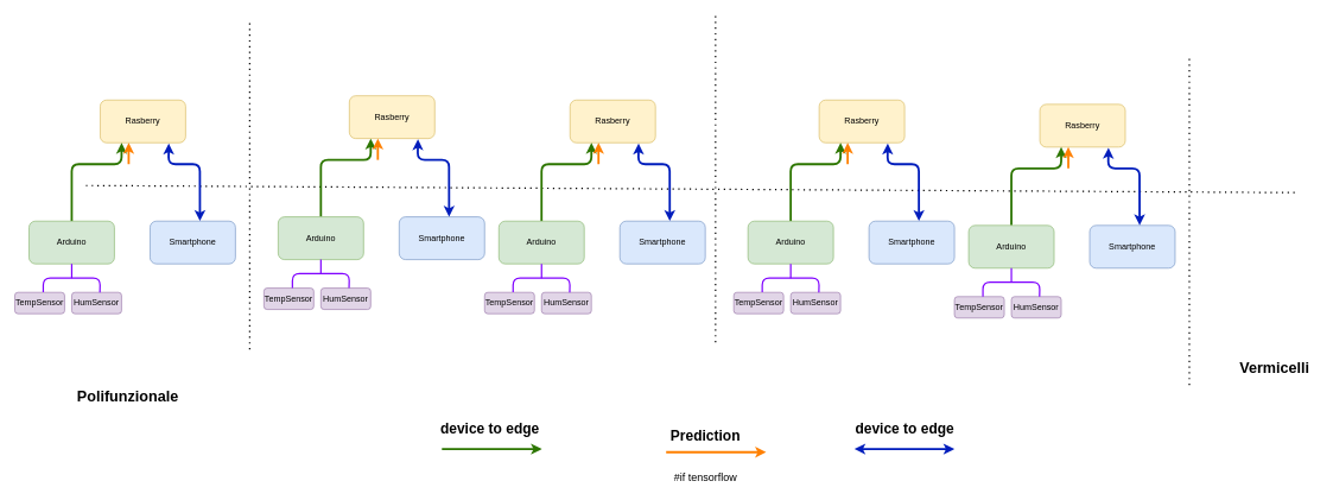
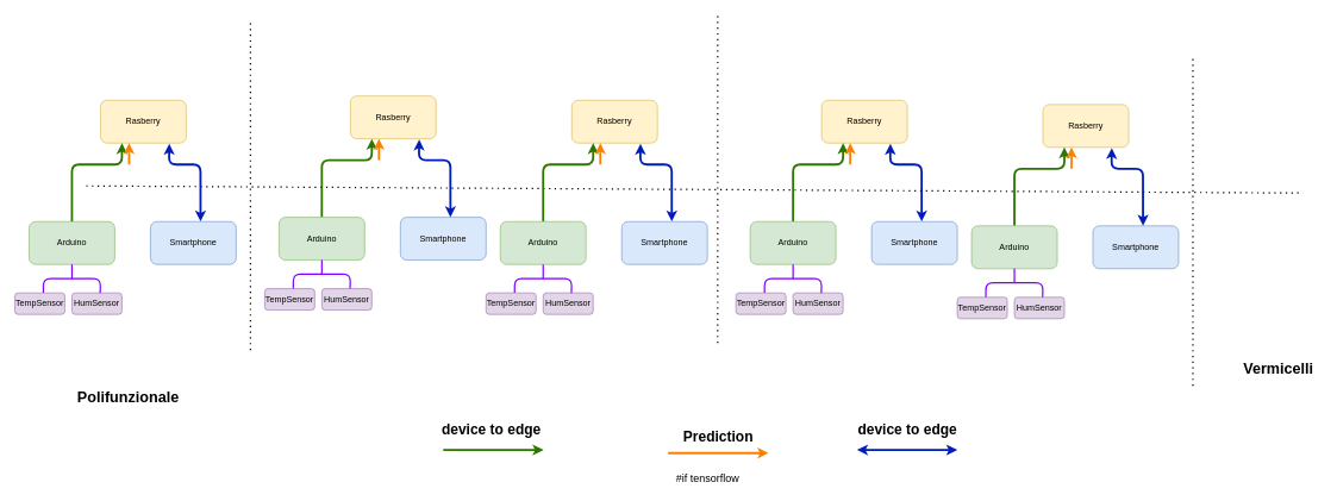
  <mxCell id="0" />
  <mxCell id="1" parent="0" />
  <mxCell id="2" value="" style="endArrow=none;dashed=1;html=1;dashPattern=1 3;strokeWidth=2;" parent="1" edge="1"><mxGeometry width="50" height="50" relative="1" as="geometry"><mxPoint x="119.999" y="260" as="sourcePoint" /><mxPoint x="1820" y="270" as="targetPoint" /></mxGeometry></mxCell>
  <mxCell id="3" value="" style="endArrow=none;dashed=1;html=1;dashPattern=1 3;strokeWidth=2;" parent="1" edge="1"><mxGeometry width="50" height="50" relative="1" as="geometry"><mxPoint x="1004.41" y="480" as="sourcePoint" /><mxPoint x="1004.41" y="20" as="targetPoint" /></mxGeometry></mxCell>
  <mxCell id="4" value="&lt;b&gt;&lt;font style=&quot;font-size: 21px&quot;&gt;Vermicelli&lt;/font&gt;&lt;/b&gt;" style="text;html=1;strokeColor=none;fillColor=none;align=center;verticalAlign=middle;whiteSpace=wrap;rounded=0;" parent="1" vertex="1"><mxGeometry x="1730" y="505" width="120" height="20" as="geometry" /></mxCell>
  <mxCell id="5" value="Rasberry" style="rounded=1;whiteSpace=wrap;html=1;fillColor=#fff2cc;strokeColor=#d6b656;" parent="1" vertex="1"><mxGeometry x="140" y="140" width="120" height="60" as="geometry" /></mxCell>
  <mxCell id="6" value="" style="endArrow=classic;html=1;strokeColor=#2D7600;strokeWidth=3;exitX=0.5;exitY=0;exitDx=0;exitDy=0;fillColor=#60a917;" parent="1" source="7" edge="1"><mxGeometry width="50" height="50" relative="1" as="geometry"><mxPoint x="100" y="289" as="sourcePoint" /><mxPoint x="170" y="200" as="targetPoint" /><Array as="points"><mxPoint x="100" y="230" /><mxPoint x="170" y="230" /></Array></mxGeometry></mxCell>
  <mxCell id="7" value="Arduino" style="rounded=1;whiteSpace=wrap;html=1;fillColor=#d5e8d4;strokeColor=#82b366;" parent="1" vertex="1"><mxGeometry x="40" y="310" width="120" height="60" as="geometry" /></mxCell>
  <mxCell id="8" value="Smartphone" style="rounded=1;whiteSpace=wrap;html=1;fillColor=#dae8fc;strokeColor=#6c8ebf;" parent="1" vertex="1"><mxGeometry x="210" y="310" width="120" height="60" as="geometry" /></mxCell>
  <mxCell id="9" value="&lt;b&gt;&lt;font style=&quot;font-size: 21px&quot;&gt;Polifunzionale&lt;/font&gt;&lt;/b&gt;" style="text;html=1;strokeColor=none;fillColor=none;align=center;verticalAlign=middle;whiteSpace=wrap;rounded=0;" parent="1" vertex="1"><mxGeometry x="159" y="545" width="40" height="20" as="geometry" /></mxCell>
  <mxCell id="10" value="" style="endArrow=classic;startArrow=classic;html=1;strokeWidth=3;exitX=0.587;exitY=-0.003;exitDx=0;exitDy=0;exitPerimeter=0;entryX=0.803;entryY=1.017;entryDx=0;entryDy=0;strokeColor=#001DBC;fillColor=#0050ef;entryPerimeter=0;" parent="1" target="5" edge="1"><mxGeometry width="50" height="50" relative="1" as="geometry"><mxPoint x="280.12" y="309.82" as="sourcePoint" /><mxPoint x="280" y="-110" as="targetPoint" /><Array as="points"><mxPoint x="280" y="230" /><mxPoint x="236" y="230" /></Array></mxGeometry></mxCell>
  <mxCell id="11" value="" style="endArrow=none;dashed=1;html=1;dashPattern=1 3;strokeWidth=2;" parent="1" edge="1"><mxGeometry width="50" height="50" relative="1" as="geometry"><mxPoint x="350" y="490" as="sourcePoint" /><mxPoint x="350" y="30" as="targetPoint" /></mxGeometry></mxCell>
  <mxCell id="12" value="" style="endArrow=classic;html=1;strokeWidth=3;entryX=0.5;entryY=1;entryDx=0;entryDy=0;fillColor=#60a917;strokeColor=#FF8000;" parent="1" edge="1"><mxGeometry width="50" height="50" relative="1" as="geometry"><mxPoint x="180" y="230" as="sourcePoint" /><mxPoint x="180" y="200" as="targetPoint" /></mxGeometry></mxCell>
  <mxCell id="13" value="TempSensor" style="rounded=1;whiteSpace=wrap;html=1;fillColor=#e1d5e7;strokeColor=#9673a6;" parent="1" vertex="1"><mxGeometry x="20" y="410" width="70" height="30" as="geometry" /></mxCell>
  <mxCell id="14" value="HumSensor" style="rounded=1;whiteSpace=wrap;html=1;fillColor=#e1d5e7;strokeColor=#9673a6;" parent="1" vertex="1"><mxGeometry x="100" y="410" width="70" height="30" as="geometry" /></mxCell>
  <mxCell id="15" value="" style="endArrow=none;html=1;strokeWidth=2;fillColor=#6a00ff;strokeColor=#7F00FF;entryX=0.422;entryY=0.008;entryDx=0;entryDy=0;entryPerimeter=0;" parent="1" edge="1"><mxGeometry width="50" height="50" relative="1" as="geometry"><mxPoint x="60" y="409.76" as="sourcePoint" /><mxPoint x="139.54" y="410" as="targetPoint" /><Array as="points"><mxPoint x="60" y="389.76" /><mxPoint x="140" y="389.76" /></Array></mxGeometry></mxCell>
  <mxCell id="16" value="" style="endArrow=none;html=1;strokeColor=#7F00FF;strokeWidth=2;" parent="1" edge="1"><mxGeometry width="50" height="50" relative="1" as="geometry"><mxPoint x="100" y="390" as="sourcePoint" /><mxPoint x="100" y="370" as="targetPoint" /></mxGeometry></mxCell>
  <mxCell id="17" value="&lt;b&gt;&lt;font style=&quot;font-size: 20px&quot;&gt;device to edge&amp;nbsp;&lt;/font&gt;&lt;/b&gt;" style="text;html=1;align=center;verticalAlign=middle;resizable=0;points=[];autosize=1;strokeColor=none;" parent="1" vertex="1"><mxGeometry x="610" y="590" width="160" height="20" as="geometry" /></mxCell>
  <mxCell id="18" value="" style="endArrow=classic;html=1;strokeColor=#2D7600;strokeWidth=3;exitX=0.5;exitY=0;exitDx=0;exitDy=0;fillColor=#60a917;startArrow=none;startFill=0;" parent="1" edge="1"><mxGeometry width="50" height="50" relative="1" as="geometry"><mxPoint x="620" y="630" as="sourcePoint" /><mxPoint x="760.5" y="630" as="targetPoint" /></mxGeometry></mxCell>
- <mxCell id="19" value="&lt;b style=&quot;font-size: 20px&quot;&gt;Prediction&lt;br&gt;&lt;/b&gt;" style="text;html=1;align=center;verticalAlign=middle;resizable=0;points=[];autosize=1;strokeColor=none;" parent="1" vertex="1"><mxGeometry x="935" y="600" width="110" height="20" as="geometry" /></mxCell>
+ <mxCell id="19" value="&lt;b style=&quot;font-size: 20px&quot;&gt;Prediction&lt;br&gt;&lt;/b&gt;" style="text;html=1;align=center;verticalAlign=middle;resizable=0;points=[];autosize=1;strokeColor=none;" parent="1" vertex="1"><mxGeometry x="950" y="600" width="110" height="20" as="geometry" /></mxCell>
  <mxCell id="20" value="" style="endArrow=classic;html=1;strokeWidth=3;exitX=0.5;exitY=0;exitDx=0;exitDy=0;fillColor=#60a917;strokeColor=#FF8000;" parent="1" edge="1"><mxGeometry width="50" height="50" relative="1" as="geometry"><mxPoint x="935" y="634.41" as="sourcePoint" /><mxPoint x="1075.5" y="634.41" as="targetPoint" /></mxGeometry></mxCell>
  <mxCell id="21" value="&lt;b&gt;&lt;font style=&quot;font-size: 20px&quot;&gt;device to edge&lt;/font&gt;&lt;/b&gt;" style="text;html=1;align=center;verticalAlign=middle;resizable=0;points=[];autosize=1;strokeColor=none;" parent="1" vertex="1"><mxGeometry x="1194.5" y="590" width="150" height="20" as="geometry" /></mxCell>
  <mxCell id="22" value="" style="endArrow=classic;html=1;strokeColor=#001DBC;strokeWidth=3;exitX=0.5;exitY=0;exitDx=0;exitDy=0;fillColor=#0050ef;startArrow=classic;startFill=1;" parent="1" edge="1"><mxGeometry width="50" height="50" relative="1" as="geometry"><mxPoint x="1199.5" y="630" as="sourcePoint" /><mxPoint x="1340" y="630" as="targetPoint" /></mxGeometry></mxCell>
  <mxCell id="23" value="&lt;font style=&quot;font-size: 15px&quot;&gt;#if tensorflow&lt;/font&gt;" style="text;html=1;align=center;verticalAlign=middle;resizable=0;points=[];autosize=1;strokeColor=none;" parent="1" vertex="1"><mxGeometry x="940" y="660" width="100" height="20" as="geometry" /></mxCell>
  <mxCell id="24" value="Rasberry" style="rounded=1;whiteSpace=wrap;html=1;fillColor=#fff2cc;strokeColor=#d6b656;" vertex="1" parent="1"><mxGeometry x="490" y="134" width="120" height="60" as="geometry" /></mxCell>
  <mxCell id="25" value="" style="endArrow=classic;html=1;strokeColor=#2D7600;strokeWidth=3;exitX=0.5;exitY=0;exitDx=0;exitDy=0;fillColor=#60a917;" edge="1" parent="1" source="26"><mxGeometry width="50" height="50" relative="1" as="geometry"><mxPoint x="450" y="283" as="sourcePoint" /><mxPoint x="520" y="194" as="targetPoint" /><Array as="points"><mxPoint x="450" y="224" /><mxPoint x="520" y="224" /></Array></mxGeometry></mxCell>
  <mxCell id="26" value="Arduino" style="rounded=1;whiteSpace=wrap;html=1;fillColor=#d5e8d4;strokeColor=#82b366;" vertex="1" parent="1"><mxGeometry x="390" y="304" width="120" height="60" as="geometry" /></mxCell>
  <mxCell id="27" value="Smartphone" style="rounded=1;whiteSpace=wrap;html=1;fillColor=#dae8fc;strokeColor=#6c8ebf;" vertex="1" parent="1"><mxGeometry x="560" y="304" width="120" height="60" as="geometry" /></mxCell>
  <mxCell id="28" value="" style="endArrow=classic;startArrow=classic;html=1;strokeWidth=3;exitX=0.587;exitY=-0.003;exitDx=0;exitDy=0;exitPerimeter=0;entryX=0.803;entryY=1.017;entryDx=0;entryDy=0;strokeColor=#001DBC;fillColor=#0050ef;entryPerimeter=0;" edge="1" parent="1" target="24"><mxGeometry width="50" height="50" relative="1" as="geometry"><mxPoint x="630.12" y="303.82" as="sourcePoint" /><mxPoint x="630" y="-116" as="targetPoint" /><Array as="points"><mxPoint x="630" y="224" /><mxPoint x="586" y="224" /></Array></mxGeometry></mxCell>
  <mxCell id="29" value="" style="endArrow=classic;html=1;strokeWidth=3;entryX=0.5;entryY=1;entryDx=0;entryDy=0;fillColor=#60a917;strokeColor=#FF8000;" edge="1" parent="1"><mxGeometry width="50" height="50" relative="1" as="geometry"><mxPoint x="530" y="224" as="sourcePoint" /><mxPoint x="530" y="194" as="targetPoint" /></mxGeometry></mxCell>
  <mxCell id="30" value="TempSensor" style="rounded=1;whiteSpace=wrap;html=1;fillColor=#e1d5e7;strokeColor=#9673a6;" vertex="1" parent="1"><mxGeometry x="370" y="404" width="70" height="30" as="geometry" /></mxCell>
  <mxCell id="31" value="HumSensor" style="rounded=1;whiteSpace=wrap;html=1;fillColor=#e1d5e7;strokeColor=#9673a6;" vertex="1" parent="1"><mxGeometry x="450" y="404" width="70" height="30" as="geometry" /></mxCell>
  <mxCell id="32" value="" style="endArrow=none;html=1;strokeWidth=2;fillColor=#6a00ff;strokeColor=#7F00FF;entryX=0.422;entryY=0.008;entryDx=0;entryDy=0;entryPerimeter=0;" edge="1" parent="1"><mxGeometry width="50" height="50" relative="1" as="geometry"><mxPoint x="410" y="403.76" as="sourcePoint" /><mxPoint x="489.54" y="404" as="targetPoint" /><Array as="points"><mxPoint x="410" y="383.76" /><mxPoint x="490" y="383.76" /></Array></mxGeometry></mxCell>
  <mxCell id="33" value="" style="endArrow=none;html=1;strokeColor=#7F00FF;strokeWidth=2;" edge="1" parent="1"><mxGeometry width="50" height="50" relative="1" as="geometry"><mxPoint x="450" y="384" as="sourcePoint" /><mxPoint x="450" y="364" as="targetPoint" /></mxGeometry></mxCell>
  <mxCell id="34" value="Rasberry" style="rounded=1;whiteSpace=wrap;html=1;fillColor=#fff2cc;strokeColor=#d6b656;" vertex="1" parent="1"><mxGeometry x="800" y="140" width="120" height="60" as="geometry" /></mxCell>
  <mxCell id="35" value="" style="endArrow=classic;html=1;strokeColor=#2D7600;strokeWidth=3;exitX=0.5;exitY=0;exitDx=0;exitDy=0;fillColor=#60a917;" edge="1" parent="1" source="36"><mxGeometry width="50" height="50" relative="1" as="geometry"><mxPoint x="760" y="289" as="sourcePoint" /><mxPoint x="830" y="200" as="targetPoint" /><Array as="points"><mxPoint x="760" y="230" /><mxPoint x="830" y="230" /></Array></mxGeometry></mxCell>
  <mxCell id="36" value="Arduino" style="rounded=1;whiteSpace=wrap;html=1;fillColor=#d5e8d4;strokeColor=#82b366;" vertex="1" parent="1"><mxGeometry x="700" y="310" width="120" height="60" as="geometry" /></mxCell>
  <mxCell id="37" value="Smartphone" style="rounded=1;whiteSpace=wrap;html=1;fillColor=#dae8fc;strokeColor=#6c8ebf;" vertex="1" parent="1"><mxGeometry x="870" y="310" width="120" height="60" as="geometry" /></mxCell>
  <mxCell id="38" value="" style="endArrow=classic;startArrow=classic;html=1;strokeWidth=3;exitX=0.587;exitY=-0.003;exitDx=0;exitDy=0;exitPerimeter=0;entryX=0.803;entryY=1.017;entryDx=0;entryDy=0;strokeColor=#001DBC;fillColor=#0050ef;entryPerimeter=0;" edge="1" parent="1" target="34"><mxGeometry width="50" height="50" relative="1" as="geometry"><mxPoint x="940.12" y="309.82" as="sourcePoint" /><mxPoint x="940" y="-110" as="targetPoint" /><Array as="points"><mxPoint x="940" y="230" /><mxPoint x="896" y="230" /></Array></mxGeometry></mxCell>
  <mxCell id="39" value="" style="endArrow=classic;html=1;strokeWidth=3;entryX=0.5;entryY=1;entryDx=0;entryDy=0;fillColor=#60a917;strokeColor=#FF8000;" edge="1" parent="1"><mxGeometry width="50" height="50" relative="1" as="geometry"><mxPoint x="840" y="230" as="sourcePoint" /><mxPoint x="840" y="200" as="targetPoint" /></mxGeometry></mxCell>
  <mxCell id="40" value="TempSensor" style="rounded=1;whiteSpace=wrap;html=1;fillColor=#e1d5e7;strokeColor=#9673a6;" vertex="1" parent="1"><mxGeometry x="680" y="410" width="70" height="30" as="geometry" /></mxCell>
  <mxCell id="41" value="HumSensor" style="rounded=1;whiteSpace=wrap;html=1;fillColor=#e1d5e7;strokeColor=#9673a6;" vertex="1" parent="1"><mxGeometry x="760" y="410" width="70" height="30" as="geometry" /></mxCell>
  <mxCell id="42" value="" style="endArrow=none;html=1;strokeWidth=2;fillColor=#6a00ff;strokeColor=#7F00FF;entryX=0.422;entryY=0.008;entryDx=0;entryDy=0;entryPerimeter=0;" edge="1" parent="1"><mxGeometry width="50" height="50" relative="1" as="geometry"><mxPoint x="720" y="409.76" as="sourcePoint" /><mxPoint x="799.54" y="410" as="targetPoint" /><Array as="points"><mxPoint x="720" y="389.76" /><mxPoint x="800" y="389.76" /></Array></mxGeometry></mxCell>
  <mxCell id="43" value="" style="endArrow=none;html=1;strokeColor=#7F00FF;strokeWidth=2;" edge="1" parent="1"><mxGeometry width="50" height="50" relative="1" as="geometry"><mxPoint x="760" y="390" as="sourcePoint" /><mxPoint x="760" y="370" as="targetPoint" /></mxGeometry></mxCell>
  <mxCell id="44" value="Rasberry" style="rounded=1;whiteSpace=wrap;html=1;fillColor=#fff2cc;strokeColor=#d6b656;" vertex="1" parent="1"><mxGeometry x="1150" y="140" width="120" height="60" as="geometry" /></mxCell>
  <mxCell id="45" value="" style="endArrow=classic;html=1;strokeColor=#2D7600;strokeWidth=3;exitX=0.5;exitY=0;exitDx=0;exitDy=0;fillColor=#60a917;" edge="1" parent="1" source="46"><mxGeometry width="50" height="50" relative="1" as="geometry"><mxPoint x="1110" y="289" as="sourcePoint" /><mxPoint x="1180" y="200" as="targetPoint" /><Array as="points"><mxPoint x="1110" y="230" /><mxPoint x="1180" y="230" /></Array></mxGeometry></mxCell>
  <mxCell id="46" value="Arduino" style="rounded=1;whiteSpace=wrap;html=1;fillColor=#d5e8d4;strokeColor=#82b366;" vertex="1" parent="1"><mxGeometry x="1050" y="310" width="120" height="60" as="geometry" /></mxCell>
  <mxCell id="47" value="Smartphone" style="rounded=1;whiteSpace=wrap;html=1;fillColor=#dae8fc;strokeColor=#6c8ebf;" vertex="1" parent="1"><mxGeometry x="1220" y="310" width="120" height="60" as="geometry" /></mxCell>
  <mxCell id="48" value="" style="endArrow=classic;startArrow=classic;html=1;strokeWidth=3;exitX=0.587;exitY=-0.003;exitDx=0;exitDy=0;exitPerimeter=0;entryX=0.803;entryY=1.017;entryDx=0;entryDy=0;strokeColor=#001DBC;fillColor=#0050ef;entryPerimeter=0;" edge="1" parent="1" target="44"><mxGeometry width="50" height="50" relative="1" as="geometry"><mxPoint x="1290.12" y="309.82" as="sourcePoint" /><mxPoint x="1290" y="-110" as="targetPoint" /><Array as="points"><mxPoint x="1290" y="230" /><mxPoint x="1246" y="230" /></Array></mxGeometry></mxCell>
  <mxCell id="49" value="" style="endArrow=classic;html=1;strokeWidth=3;entryX=0.5;entryY=1;entryDx=0;entryDy=0;fillColor=#60a917;strokeColor=#FF8000;" edge="1" parent="1"><mxGeometry width="50" height="50" relative="1" as="geometry"><mxPoint x="1190" y="230" as="sourcePoint" /><mxPoint x="1190" y="200" as="targetPoint" /></mxGeometry></mxCell>
  <mxCell id="50" value="TempSensor" style="rounded=1;whiteSpace=wrap;html=1;fillColor=#e1d5e7;strokeColor=#9673a6;" vertex="1" parent="1"><mxGeometry x="1030" y="410" width="70" height="30" as="geometry" /></mxCell>
  <mxCell id="51" value="HumSensor" style="rounded=1;whiteSpace=wrap;html=1;fillColor=#e1d5e7;strokeColor=#9673a6;" vertex="1" parent="1"><mxGeometry x="1110" y="410" width="70" height="30" as="geometry" /></mxCell>
  <mxCell id="52" value="" style="endArrow=none;html=1;strokeWidth=2;fillColor=#6a00ff;strokeColor=#7F00FF;entryX=0.422;entryY=0.008;entryDx=0;entryDy=0;entryPerimeter=0;" edge="1" parent="1"><mxGeometry width="50" height="50" relative="1" as="geometry"><mxPoint x="1070" y="409.76" as="sourcePoint" /><mxPoint x="1149.54" y="410" as="targetPoint" /><Array as="points"><mxPoint x="1070" y="389.76" /><mxPoint x="1150" y="389.76" /></Array></mxGeometry></mxCell>
  <mxCell id="53" value="" style="endArrow=none;html=1;strokeColor=#7F00FF;strokeWidth=2;" edge="1" parent="1"><mxGeometry width="50" height="50" relative="1" as="geometry"><mxPoint x="1110" y="390" as="sourcePoint" /><mxPoint x="1110" y="370" as="targetPoint" /></mxGeometry></mxCell>
  <mxCell id="54" value="Rasberry" style="rounded=1;whiteSpace=wrap;html=1;fillColor=#fff2cc;strokeColor=#d6b656;" vertex="1" parent="1"><mxGeometry x="1460" y="146" width="120" height="60" as="geometry" /></mxCell>
  <mxCell id="55" value="" style="endArrow=classic;html=1;strokeColor=#2D7600;strokeWidth=3;exitX=0.5;exitY=0;exitDx=0;exitDy=0;fillColor=#60a917;" edge="1" parent="1" source="56"><mxGeometry width="50" height="50" relative="1" as="geometry"><mxPoint x="1420" y="295" as="sourcePoint" /><mxPoint x="1490" y="206" as="targetPoint" /><Array as="points"><mxPoint x="1420" y="236" /><mxPoint x="1490" y="236" /></Array></mxGeometry></mxCell>
  <mxCell id="56" value="Arduino" style="rounded=1;whiteSpace=wrap;html=1;fillColor=#d5e8d4;strokeColor=#82b366;" vertex="1" parent="1"><mxGeometry x="1360" y="316" width="120" height="60" as="geometry" /></mxCell>
  <mxCell id="57" value="Smartphone" style="rounded=1;whiteSpace=wrap;html=1;fillColor=#dae8fc;strokeColor=#6c8ebf;" vertex="1" parent="1"><mxGeometry x="1530" y="316" width="120" height="60" as="geometry" /></mxCell>
  <mxCell id="58" value="" style="endArrow=classic;startArrow=classic;html=1;strokeWidth=3;exitX=0.587;exitY=-0.003;exitDx=0;exitDy=0;exitPerimeter=0;entryX=0.803;entryY=1.017;entryDx=0;entryDy=0;strokeColor=#001DBC;fillColor=#0050ef;entryPerimeter=0;" edge="1" parent="1" target="54"><mxGeometry width="50" height="50" relative="1" as="geometry"><mxPoint x="1600.12" y="315.82" as="sourcePoint" /><mxPoint x="1600" y="-104" as="targetPoint" /><Array as="points"><mxPoint x="1600" y="236" /><mxPoint x="1556" y="236" /></Array></mxGeometry></mxCell>
  <mxCell id="59" value="" style="endArrow=classic;html=1;strokeWidth=3;entryX=0.5;entryY=1;entryDx=0;entryDy=0;fillColor=#60a917;strokeColor=#FF8000;" edge="1" parent="1"><mxGeometry width="50" height="50" relative="1" as="geometry"><mxPoint x="1500" y="236" as="sourcePoint" /><mxPoint x="1500" y="206" as="targetPoint" /></mxGeometry></mxCell>
  <mxCell id="60" value="TempSensor" style="rounded=1;whiteSpace=wrap;html=1;fillColor=#e1d5e7;strokeColor=#9673a6;" vertex="1" parent="1"><mxGeometry x="1340" y="416" width="70" height="30" as="geometry" /></mxCell>
  <mxCell id="61" value="HumSensor" style="rounded=1;whiteSpace=wrap;html=1;fillColor=#e1d5e7;strokeColor=#9673a6;" vertex="1" parent="1"><mxGeometry x="1420" y="416" width="70" height="30" as="geometry" /></mxCell>
  <mxCell id="62" value="" style="endArrow=none;html=1;strokeWidth=2;fillColor=#6a00ff;strokeColor=#7F00FF;entryX=0.422;entryY=0.008;entryDx=0;entryDy=0;entryPerimeter=0;" edge="1" parent="1"><mxGeometry width="50" height="50" relative="1" as="geometry"><mxPoint x="1380" y="415.76" as="sourcePoint" /><mxPoint x="1459.54" y="416" as="targetPoint" /><Array as="points"><mxPoint x="1380" y="395.76" /><mxPoint x="1460" y="395.76" /></Array></mxGeometry></mxCell>
  <mxCell id="63" value="" style="endArrow=none;html=1;strokeColor=#7F00FF;strokeWidth=2;" edge="1" parent="1"><mxGeometry width="50" height="50" relative="1" as="geometry"><mxPoint x="1420" y="396" as="sourcePoint" /><mxPoint x="1420" y="376" as="targetPoint" /></mxGeometry></mxCell>
  <mxCell id="64" value="" style="endArrow=none;dashed=1;html=1;dashPattern=1 3;strokeWidth=2;" edge="1" parent="1"><mxGeometry width="50" height="50" relative="1" as="geometry"><mxPoint x="1670" y="540" as="sourcePoint" /><mxPoint x="1670" y="80" as="targetPoint" /></mxGeometry></mxCell>
